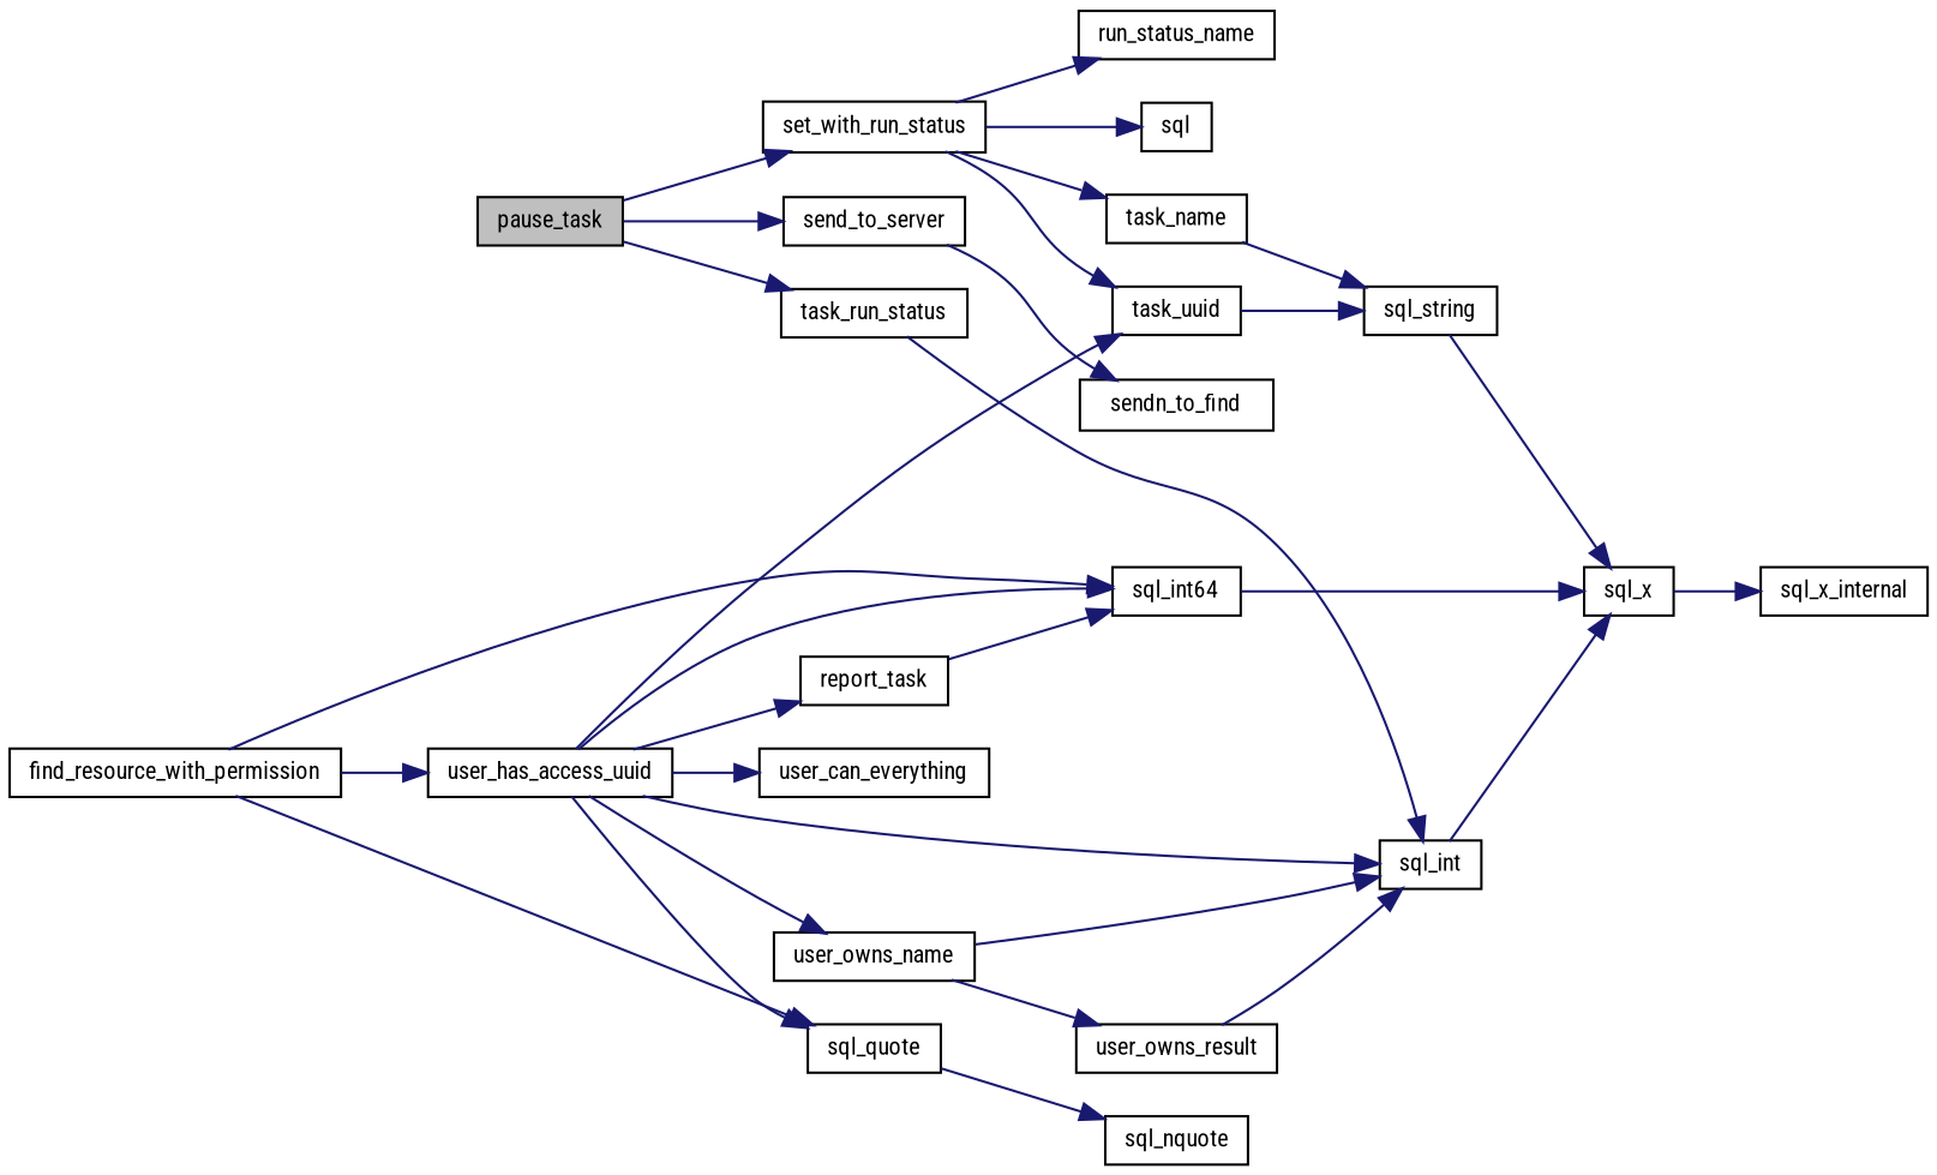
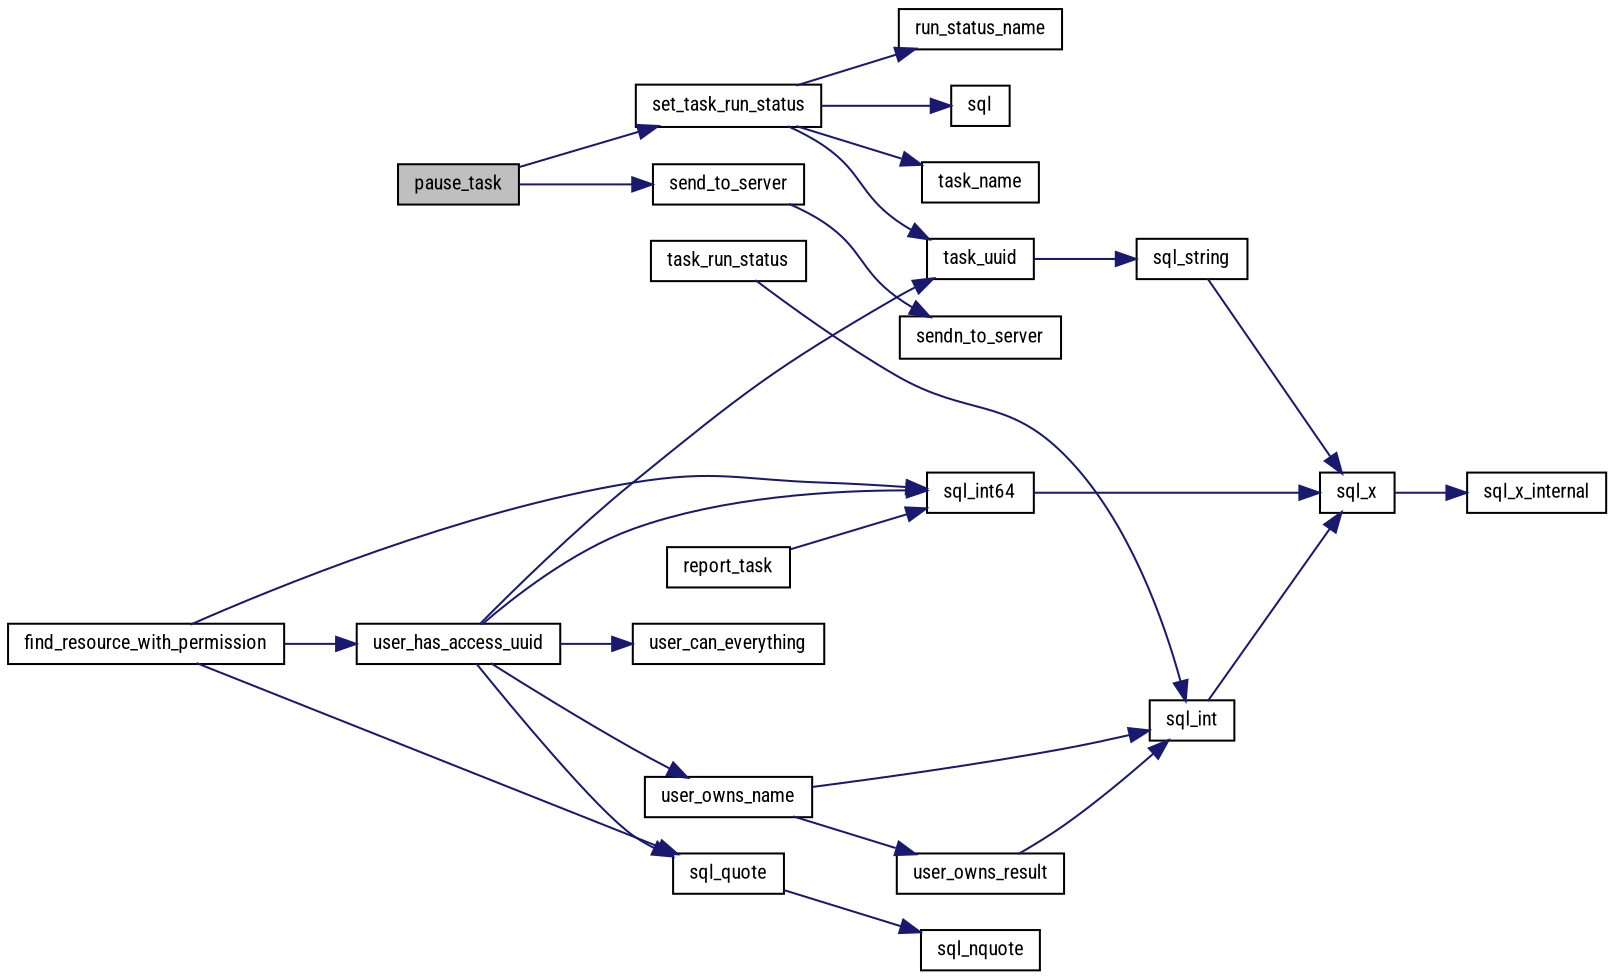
  digraph {
    fontname="Roboto Condensed"
    rankdir=LR
    node [color=black fontname="Roboto Condensed" fontsize=10 shape=record]
    edge [color=midnightblue fontname="Roboto Condensed" fontsize=10 labelfontname=FreeSans labelfontsize=10 style=solid]
    n1 [fillcolor=grey75 fontcolor=black height=0.2 label=pause_task style=filled width=0.4]
    n2 [height=0.2 label=send_to_server width=0.4]
-   n3 [height=0.2 label=set_with_run_status width=0.4]
+   n3 [height=0.2 label=set_task_run_status width=0.4]
    n4 [height=0.2 label=task_run_status width=0.4]
-   n5 [height=0.2 label=sendn_to_find width=0.4]
+   n5 [height=0.2 label=sendn_to_server width=0.4]
    n6 [height=0.2 label=task_uuid width=0.4]
    n7 [height=0.2 label=run_status_name width=0.4]
    n8 [height=0.2 label=sql width=0.4]
    n9 [height=0.2 label=task_name width=0.4]
    n10 [height=0.2 label=sql_int width=0.4]
    n11 [height=0.2 label=find_resource_with_permission width=0.4]
    n12 [height=0.2 label=sql_int64 width=0.4]
    n13 [height=0.2 label=sql_quote width=0.4]
    n14 [height=0.2 label=user_has_access_uuid width=0.4]
    n15 [height=0.2 label=sql_x width=0.4]
    n16 [height=0.2 label=sql_nquote width=0.4]
    n17 [height=0.2 label=report_task width=0.4]
    n18 [height=0.2 label=user_can_everything width=0.4]
    n19 [height=0.2 label=user_owns_name width=0.4]
    n20 [height=0.2 label=sql_x_internal width=0.4]
    n21 [height=0.2 label=sql_string width=0.4]
    n22 [height=0.2 label=user_owns_result width=0.4]
    n1 -> n2
    n1 -> n3
-   n1 -> n4
    n2 -> n5
    n3 -> n6
    n3 -> n7
    n3 -> n8
    n3 -> n9
    n4 -> n10
    n6 -> n21
-   n9 -> n21
    n10 -> n15
    n11 -> n12
    n11 -> n13
    n11 -> n14
    n12 -> n15
    n13 -> n16
    n14 -> n6
-   n14 -> n10
    n14 -> n12
    n14 -> n13
-   n14 -> n17
    n14 -> n18
    n14 -> n19
    n15 -> n20
    n17 -> n12
    n19 -> n10
    n19 -> n22
    n21 -> n15
    n22 -> n10
  }
